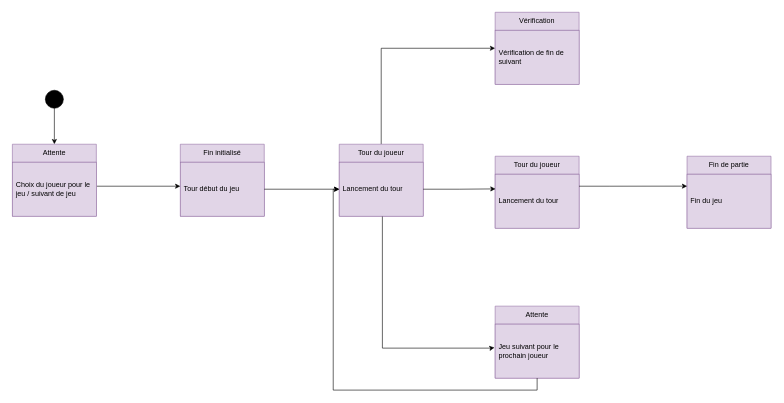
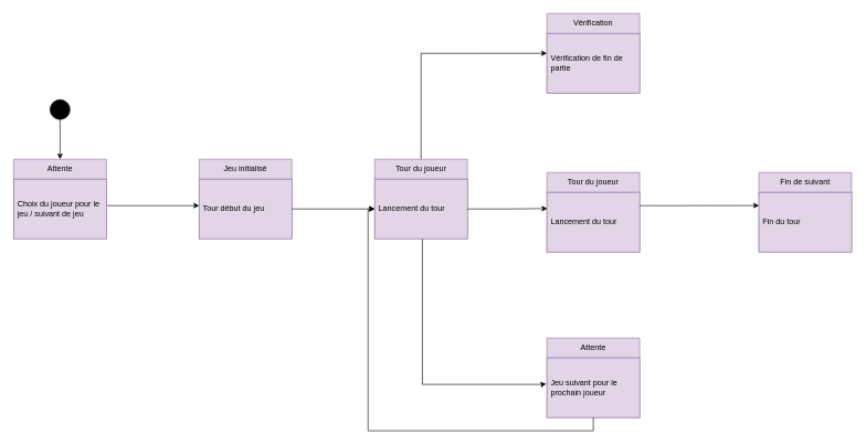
  <mxCell id="0" />
  <mxCell id="1" parent="0" />
  <mxCell id="2" style="edgeStyle=orthogonalEdgeStyle;rounded=0;orthogonalLoop=1;jettySize=auto;html=1;" edge="1" parent="1" source="3" target="4"><mxGeometry relative="1" as="geometry" /></mxCell>
  <mxCell id="3" value="" style="ellipse;whiteSpace=wrap;html=1;fillColor=#000000;" vertex="1" parent="1"><mxGeometry x="75" y="150" width="30" height="30" as="geometry" /></mxCell>
  <mxCell id="4" value="Attente" style="swimlane;fontStyle=0;childLayout=stackLayout;horizontal=1;startSize=30;horizontalStack=0;resizeParent=1;resizeParentMax=0;resizeLast=0;collapsible=1;marginBottom=0;whiteSpace=wrap;html=1;fillColor=#e1d5e7;strokeColor=#9673a6;" vertex="1" parent="1"><mxGeometry x="20" y="240" width="140" height="120" as="geometry" /></mxCell>
  <mxCell id="5" value="&lt;div style=&quot;&quot;&gt;Choix du joueur pour le jeu / suivant de jeu&lt;/div&gt;" style="text;strokeColor=#9673a6;fillColor=#e1d5e7;align=left;verticalAlign=middle;spacingLeft=4;spacingRight=4;overflow=hidden;points=[[0,0.5],[1,0.5]];portConstraint=eastwest;rotatable=0;whiteSpace=wrap;html=1;" vertex="1" parent="4"><mxGeometry y="30" width="140" height="90" as="geometry" /></mxCell>
- <mxCell id="6" value="Fin initialisé" style="swimlane;fontStyle=0;childLayout=stackLayout;horizontal=1;startSize=30;horizontalStack=0;resizeParent=1;resizeParentMax=0;resizeLast=0;collapsible=1;marginBottom=0;whiteSpace=wrap;html=1;fillColor=#e1d5e7;strokeColor=#9673a6;" vertex="1" parent="1"><mxGeometry x="300" y="240" width="140" height="120" as="geometry" /></mxCell>
+ <mxCell id="6" value="Jeu initialisé" style="swimlane;fontStyle=0;childLayout=stackLayout;horizontal=1;startSize=30;horizontalStack=0;resizeParent=1;resizeParentMax=0;resizeLast=0;collapsible=1;marginBottom=0;whiteSpace=wrap;html=1;fillColor=#e1d5e7;strokeColor=#9673a6;" vertex="1" parent="1"><mxGeometry x="300" y="240" width="140" height="120" as="geometry" /></mxCell>
  <mxCell id="7" value="&lt;div style=&quot;&quot;&gt;Tour début du jeu&lt;/div&gt;" style="text;strokeColor=#9673a6;fillColor=#e1d5e7;align=left;verticalAlign=middle;spacingLeft=4;spacingRight=4;overflow=hidden;points=[[0,0.5],[1,0.5]];portConstraint=eastwest;rotatable=0;whiteSpace=wrap;html=1;" vertex="1" parent="6"><mxGeometry y="30" width="140" height="90" as="geometry" /></mxCell>
  <mxCell id="8" style="edgeStyle=orthogonalEdgeStyle;rounded=0;orthogonalLoop=1;jettySize=auto;html=1;entryX=-0.005;entryY=0.572;entryDx=0;entryDy=0;entryPerimeter=0;" edge="1" parent="1"><mxGeometry relative="1" as="geometry"><mxPoint x="300" y="310" as="targetPoint" /><mxPoint x="161" y="310" as="sourcePoint" /><Array as="points"><mxPoint x="161" y="310" /></Array></mxGeometry></mxCell>
  <mxCell id="9" style="edgeStyle=orthogonalEdgeStyle;rounded=0;orthogonalLoop=1;jettySize=auto;html=1;exitX=0.5;exitY=0;exitDx=0;exitDy=0;entryX=0;entryY=0.333;entryDx=0;entryDy=0;entryPerimeter=0;" edge="1" parent="1" source="10" target="15"><mxGeometry relative="1" as="geometry"><mxPoint x="805" y="80" as="targetPoint" /><Array as="points"><mxPoint x="635" y="80" /></Array></mxGeometry></mxCell>
  <mxCell id="10" value="Tour du joueur" style="swimlane;fontStyle=0;childLayout=stackLayout;horizontal=1;startSize=30;horizontalStack=0;resizeParent=1;resizeParentMax=0;resizeLast=0;collapsible=1;marginBottom=0;whiteSpace=wrap;html=1;fillColor=#e1d5e7;strokeColor=#9673a6;" vertex="1" parent="1"><mxGeometry x="565" y="240" width="140" height="120" as="geometry" /></mxCell>
  <mxCell id="11" value="&lt;div style=&quot;&quot;&gt;Lancement du tour&lt;/div&gt;" style="text;strokeColor=#9673a6;fillColor=#e1d5e7;align=left;verticalAlign=middle;spacingLeft=4;spacingRight=4;overflow=hidden;points=[[0,0.5],[1,0.5]];portConstraint=eastwest;rotatable=0;whiteSpace=wrap;html=1;" vertex="1" parent="10"><mxGeometry y="30" width="140" height="90" as="geometry" /></mxCell>
  <mxCell id="12" style="edgeStyle=orthogonalEdgeStyle;rounded=0;orthogonalLoop=1;jettySize=auto;html=1;entryX=0;entryY=0.5;entryDx=0;entryDy=0;" edge="1" parent="1" source="7" target="11"><mxGeometry relative="1" as="geometry"><mxPoint x="565" y="315" as="targetPoint" /></mxGeometry></mxCell>
  <mxCell id="13" style="edgeStyle=orthogonalEdgeStyle;rounded=0;orthogonalLoop=1;jettySize=auto;html=1;exitX=0.514;exitY=1.006;exitDx=0;exitDy=0;exitPerimeter=0;entryX=-0.008;entryY=0.435;entryDx=0;entryDy=0;entryPerimeter=0;" edge="1" parent="1" source="11" target="17"><mxGeometry relative="1" as="geometry"><mxPoint x="825" y="460" as="targetPoint" /><mxPoint x="505" y="530.09" as="sourcePoint" /><Array as="points"><mxPoint x="637" y="580" /><mxPoint x="818" y="580" /></Array></mxGeometry></mxCell>
  <mxCell id="14" value="Vérification" style="swimlane;fontStyle=0;childLayout=stackLayout;horizontal=1;startSize=30;horizontalStack=0;resizeParent=1;resizeParentMax=0;resizeLast=0;collapsible=1;marginBottom=0;whiteSpace=wrap;html=1;fillColor=#e1d5e7;strokeColor=#9673a6;" vertex="1" parent="1"><mxGeometry x="825" y="20" width="140" height="120" as="geometry" /></mxCell>
- <mxCell id="15" value="&lt;div style=&quot;&quot;&gt;Vérification de fin de suivant&lt;/div&gt;" style="text;strokeColor=#9673a6;fillColor=#e1d5e7;align=left;verticalAlign=middle;spacingLeft=4;spacingRight=4;overflow=hidden;points=[[0,0.5],[1,0.5]];portConstraint=eastwest;rotatable=0;whiteSpace=wrap;html=1;" vertex="1" parent="14"><mxGeometry y="30" width="140" height="90" as="geometry" /></mxCell>
+ <mxCell id="15" value="&lt;div style=&quot;&quot;&gt;Vérification de fin de partie&lt;/div&gt;" style="text;strokeColor=#9673a6;fillColor=#e1d5e7;align=left;verticalAlign=middle;spacingLeft=4;spacingRight=4;overflow=hidden;points=[[0,0.5],[1,0.5]];portConstraint=eastwest;rotatable=0;whiteSpace=wrap;html=1;" vertex="1" parent="14"><mxGeometry y="30" width="140" height="90" as="geometry" /></mxCell>
  <mxCell id="16" value="Attente" style="swimlane;fontStyle=0;childLayout=stackLayout;horizontal=1;startSize=30;horizontalStack=0;resizeParent=1;resizeParentMax=0;resizeLast=0;collapsible=1;marginBottom=0;whiteSpace=wrap;html=1;fillColor=#e1d5e7;strokeColor=#9673a6;" vertex="1" parent="1"><mxGeometry x="825" y="510" width="140" height="120" as="geometry" /></mxCell>
  <mxCell id="17" value="&lt;div style=&quot;&quot;&gt;Jeu suivant pour le prochain joueur&lt;/div&gt;" style="text;strokeColor=#9673a6;fillColor=#e1d5e7;align=left;verticalAlign=middle;spacingLeft=4;spacingRight=4;overflow=hidden;points=[[0,0.5],[1,0.5]];portConstraint=eastwest;rotatable=0;whiteSpace=wrap;html=1;" vertex="1" parent="16"><mxGeometry y="30" width="140" height="90" as="geometry" /></mxCell>
  <mxCell id="18" value="Tour du joueur" style="swimlane;fontStyle=0;childLayout=stackLayout;horizontal=1;startSize=30;horizontalStack=0;resizeParent=1;resizeParentMax=0;resizeLast=0;collapsible=1;marginBottom=0;whiteSpace=wrap;html=1;fillColor=#e1d5e7;strokeColor=#9673a6;" vertex="1" parent="1"><mxGeometry x="825" y="260" width="140" height="120" as="geometry" /></mxCell>
  <mxCell id="19" value="&lt;div style=&quot;&quot;&gt;Lancement du tour&lt;/div&gt;" style="text;strokeColor=#9673a6;fillColor=#e1d5e7;align=left;verticalAlign=middle;spacingLeft=4;spacingRight=4;overflow=hidden;points=[[0,0.5],[1,0.5]];portConstraint=eastwest;rotatable=0;whiteSpace=wrap;html=1;" vertex="1" parent="18"><mxGeometry y="30" width="140" height="90" as="geometry" /></mxCell>
  <mxCell id="20" style="edgeStyle=orthogonalEdgeStyle;rounded=0;orthogonalLoop=1;jettySize=auto;html=1;entryX=0.004;entryY=0.272;entryDx=0;entryDy=0;entryPerimeter=0;" edge="1" parent="1" source="11" target="19"><mxGeometry relative="1" as="geometry"><mxPoint x="825" y="315" as="targetPoint" /></mxGeometry></mxCell>
  <mxCell id="21" style="edgeStyle=orthogonalEdgeStyle;rounded=0;orthogonalLoop=1;jettySize=auto;html=1;entryX=0;entryY=0.5;entryDx=0;entryDy=0;" edge="1" parent="1" source="17" target="11"><mxGeometry relative="1" as="geometry"><mxPoint x="555" y="310" as="targetPoint" /><Array as="points"><mxPoint x="895" y="650" /><mxPoint x="555" y="650" /><mxPoint x="555" y="315" /></Array></mxGeometry></mxCell>
- <mxCell id="22" value="Fin de partie" style="swimlane;fontStyle=0;childLayout=stackLayout;horizontal=1;startSize=30;horizontalStack=0;resizeParent=1;resizeParentMax=0;resizeLast=0;collapsible=1;marginBottom=0;whiteSpace=wrap;html=1;fillColor=#e1d5e7;strokeColor=#9673a6;" vertex="1" parent="1"><mxGeometry x="1145" y="260" width="140" height="120" as="geometry" /></mxCell>
- <mxCell id="23" value="&lt;div style=&quot;&quot;&gt;Fin du jeu&lt;/div&gt;" style="text;strokeColor=#9673a6;fillColor=#e1d5e7;align=left;verticalAlign=middle;spacingLeft=4;spacingRight=4;overflow=hidden;points=[[0,0.5],[1,0.5]];portConstraint=eastwest;rotatable=0;whiteSpace=wrap;html=1;" vertex="1" parent="22"><mxGeometry y="30" width="140" height="90" as="geometry" /></mxCell>
+ <mxCell id="22" value="Fin de suivant" style="swimlane;fontStyle=0;childLayout=stackLayout;horizontal=1;startSize=30;horizontalStack=0;resizeParent=1;resizeParentMax=0;resizeLast=0;collapsible=1;marginBottom=0;whiteSpace=wrap;html=1;fillColor=#e1d5e7;strokeColor=#9673a6;" vertex="1" parent="1"><mxGeometry x="1145" y="260" width="140" height="120" as="geometry" /></mxCell>
+ <mxCell id="23" value="&lt;div style=&quot;&quot;&gt;Fin du tour&lt;/div&gt;" style="text;strokeColor=#9673a6;fillColor=#e1d5e7;align=left;verticalAlign=middle;spacingLeft=4;spacingRight=4;overflow=hidden;points=[[0,0.5],[1,0.5]];portConstraint=eastwest;rotatable=0;whiteSpace=wrap;html=1;" vertex="1" parent="22"><mxGeometry y="30" width="140" height="90" as="geometry" /></mxCell>
  <mxCell id="24" style="edgeStyle=orthogonalEdgeStyle;rounded=0;orthogonalLoop=1;jettySize=auto;html=1;entryX=0.001;entryY=0.221;entryDx=0;entryDy=0;entryPerimeter=0;" edge="1" parent="1" source="19" target="23"><mxGeometry relative="1" as="geometry"><mxPoint x="1145" y="335" as="targetPoint" /><Array as="points"><mxPoint x="1015" y="310" /><mxPoint x="1015" y="310" /></Array></mxGeometry></mxCell>
